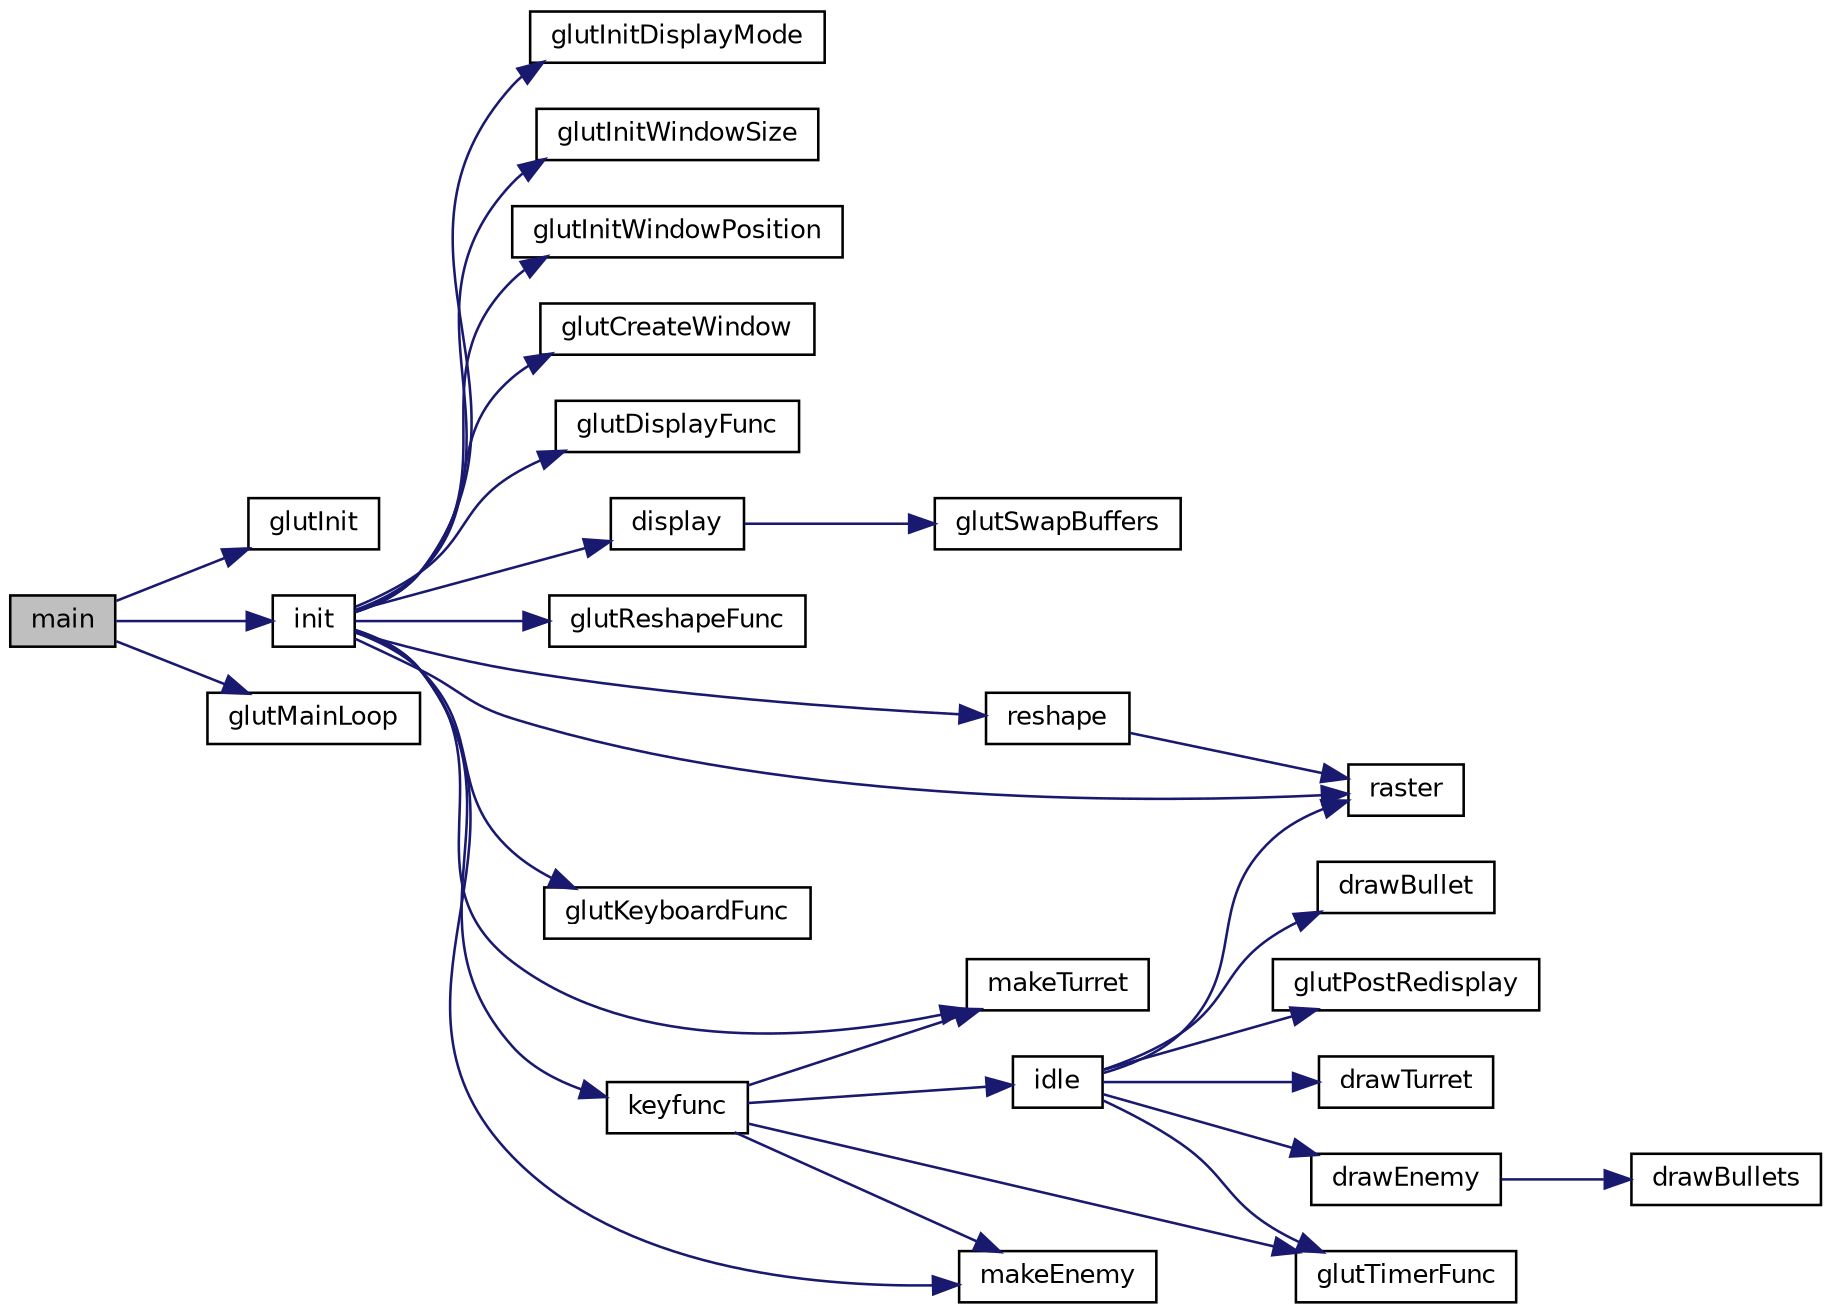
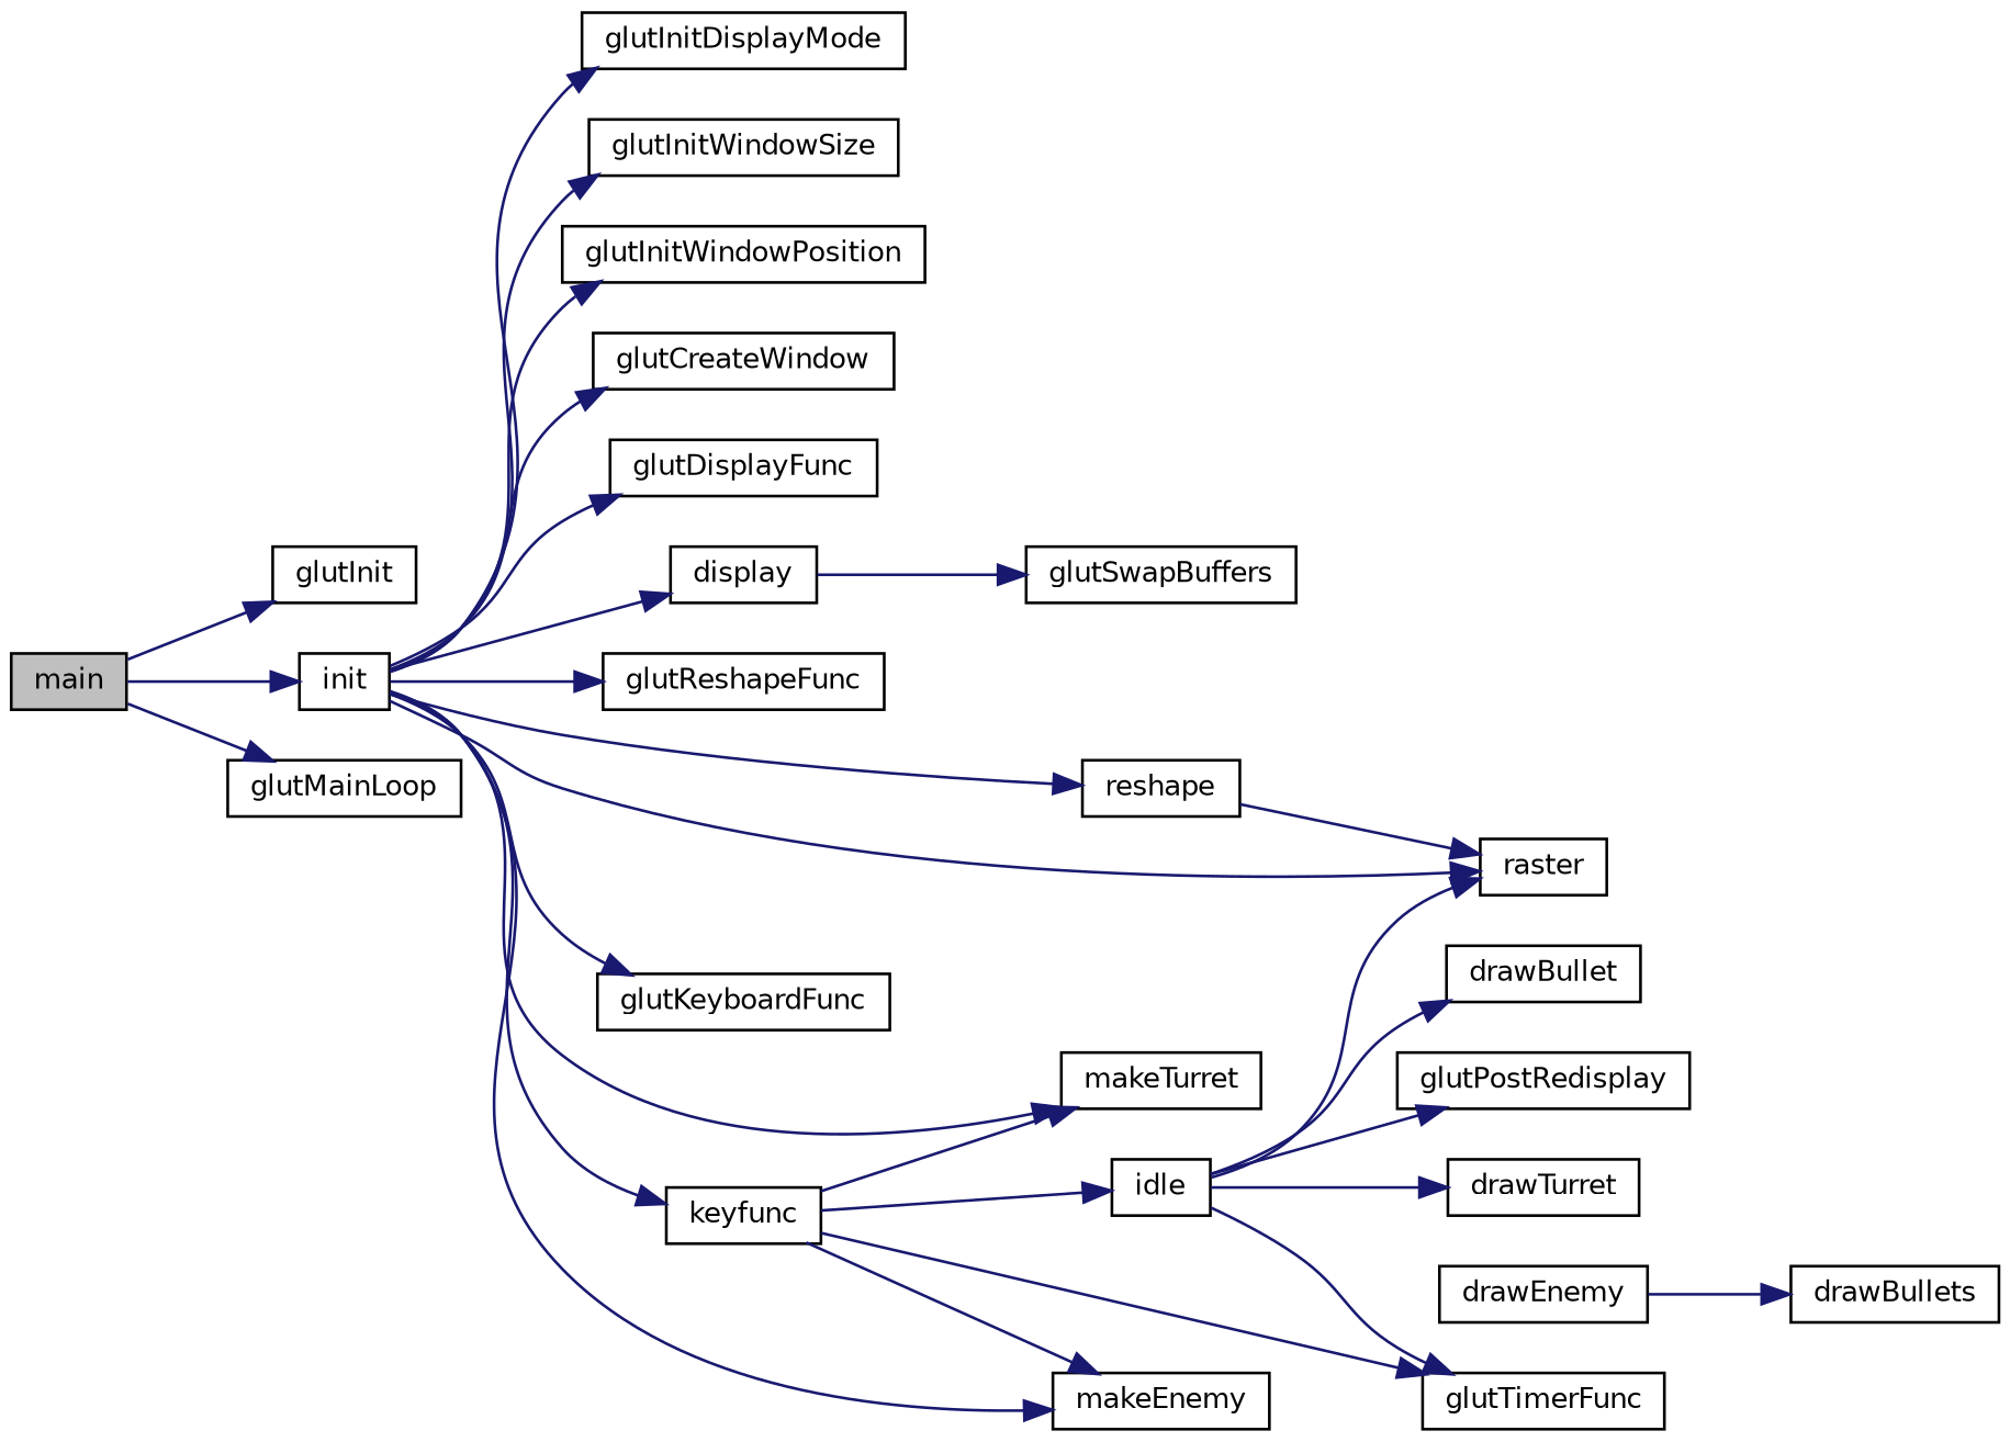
  digraph {
    rankdir=LR
    node [color=black fillcolor=white fontname=Helvetica fontsize=10 shape=record style=filled]
    edge [color=midnightblue fontname=Helvetica fontsize=10 labelfontname=Helvetica labelfontsize=10 style=solid]
    n1 [fillcolor=grey75 fontcolor=black height=0.2 label=main width=0.4]
    n2 [height=0.2 label=glutInit width=0.4]
    n3 [height=0.2 label=init width=0.4]
    n4 [height=0.2 label=glutMainLoop width=0.4]
    n5 [height=0.2 label=glutInitDisplayMode width=0.4]
    n6 [height=0.2 label=glutInitWindowSize width=0.4]
    n7 [height=0.2 label=glutInitWindowPosition width=0.4]
    n8 [height=0.2 label=glutCreateWindow width=0.4]
    n9 [height=0.2 label=glutDisplayFunc width=0.4]
    n10 [height=0.2 label=display width=0.4]
    n11 [height=0.2 label=glutReshapeFunc width=0.4]
    n12 [height=0.2 label=reshape width=0.4]
    n13 [height=0.2 label=raster width=0.4]
    n14 [height=0.2 label=glutKeyboardFunc width=0.4]
    n15 [height=0.2 label=keyfunc width=0.4]
    n16 [height=0.2 label=makeTurret width=0.4]
    n17 [height=0.2 label=makeEnemy width=0.4]
    n18 [height=0.2 label=glutSwapBuffers width=0.4]
    n19 [height=0.2 label=glutTimerFunc width=0.4]
    n20 [height=0.2 label=idle width=0.4]
    n21 [height=0.2 label=drawTurret width=0.4]
    n22 [height=0.2 label=drawEnemy width=0.4]
    n23 [height=0.2 label=drawBullet width=0.4]
    n24 [height=0.2 label=glutPostRedisplay width=0.4]
    n25 [height=0.2 label=drawBullets width=0.4]
    n1 -> n2
    n1 -> n3
    n1 -> n4
    n3 -> n5
    n3 -> n6
    n3 -> n7
    n3 -> n8
    n3 -> n9
    n3 -> n10
    n3 -> n11
    n3 -> n12
    n3 -> n13
    n3 -> n14
    n3 -> n15
    n3 -> n16
    n3 -> n17
    n10 -> n18
    n12 -> n13
    n15 -> n16
    n15 -> n17
    n15 -> n19
    n15 -> n20
    n20 -> n13
    n20 -> n19
    n20 -> n21
-   n20 -> n22
    n20 -> n23
    n20 -> n24
    n22 -> n25
  }
